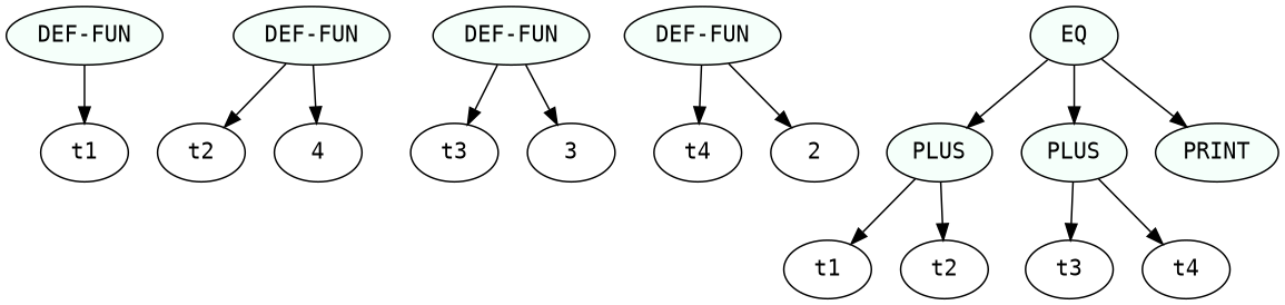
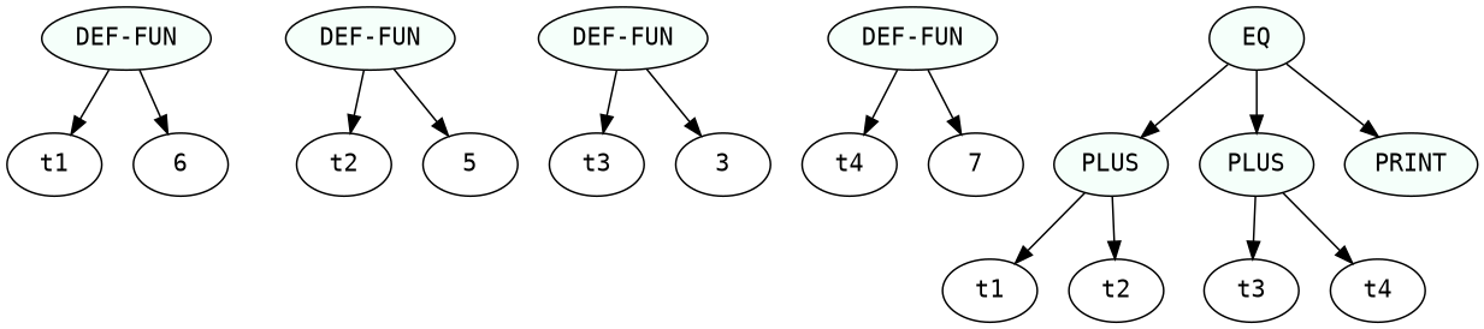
  digraph {
    node [fontname=monospace]
    n1 [label=t1]
+   n2 [label=6]
    n3 [label=t2]
-   n4 [label=4]
+   n4 [label=5]
    n5 [label=t3]
    n6 [label=3]
    n7 [label=t4]
-   n8 [label=2]
+   n8 [label=7]
    n9 [label=t1]
    n10 [label=t2]
    n11 [fillcolor=mintcream label=PLUS style=filled]
    n12 [label=t3]
    n13 [label=t4]
    n14 [fillcolor=mintcream label=PLUS style=filled]
    n15 [fillcolor=mintcream label=EQ style=filled]
    n16 [fillcolor=mintcream label=PRINT style=filled]
    n17 [fillcolor=mintcream label="DEF-FUN" style=filled]
    n18 [fillcolor=mintcream label="DEF-FUN" style=filled]
    n19 [fillcolor=mintcream label="DEF-FUN" style=filled]
    n20 [fillcolor=mintcream label="DEF-FUN" style=filled]
    n11 -> n9
    n11 -> n10
    n14 -> n12
    n14 -> n13
    n15 -> n11
    n15 -> n14
    n15 -> n16
    n17 -> n7
    n17 -> n8
    n18 -> n5
    n18 -> n6
    n19 -> n3
    n19 -> n4
    n20 -> n1
+   n20 -> n2
  }
